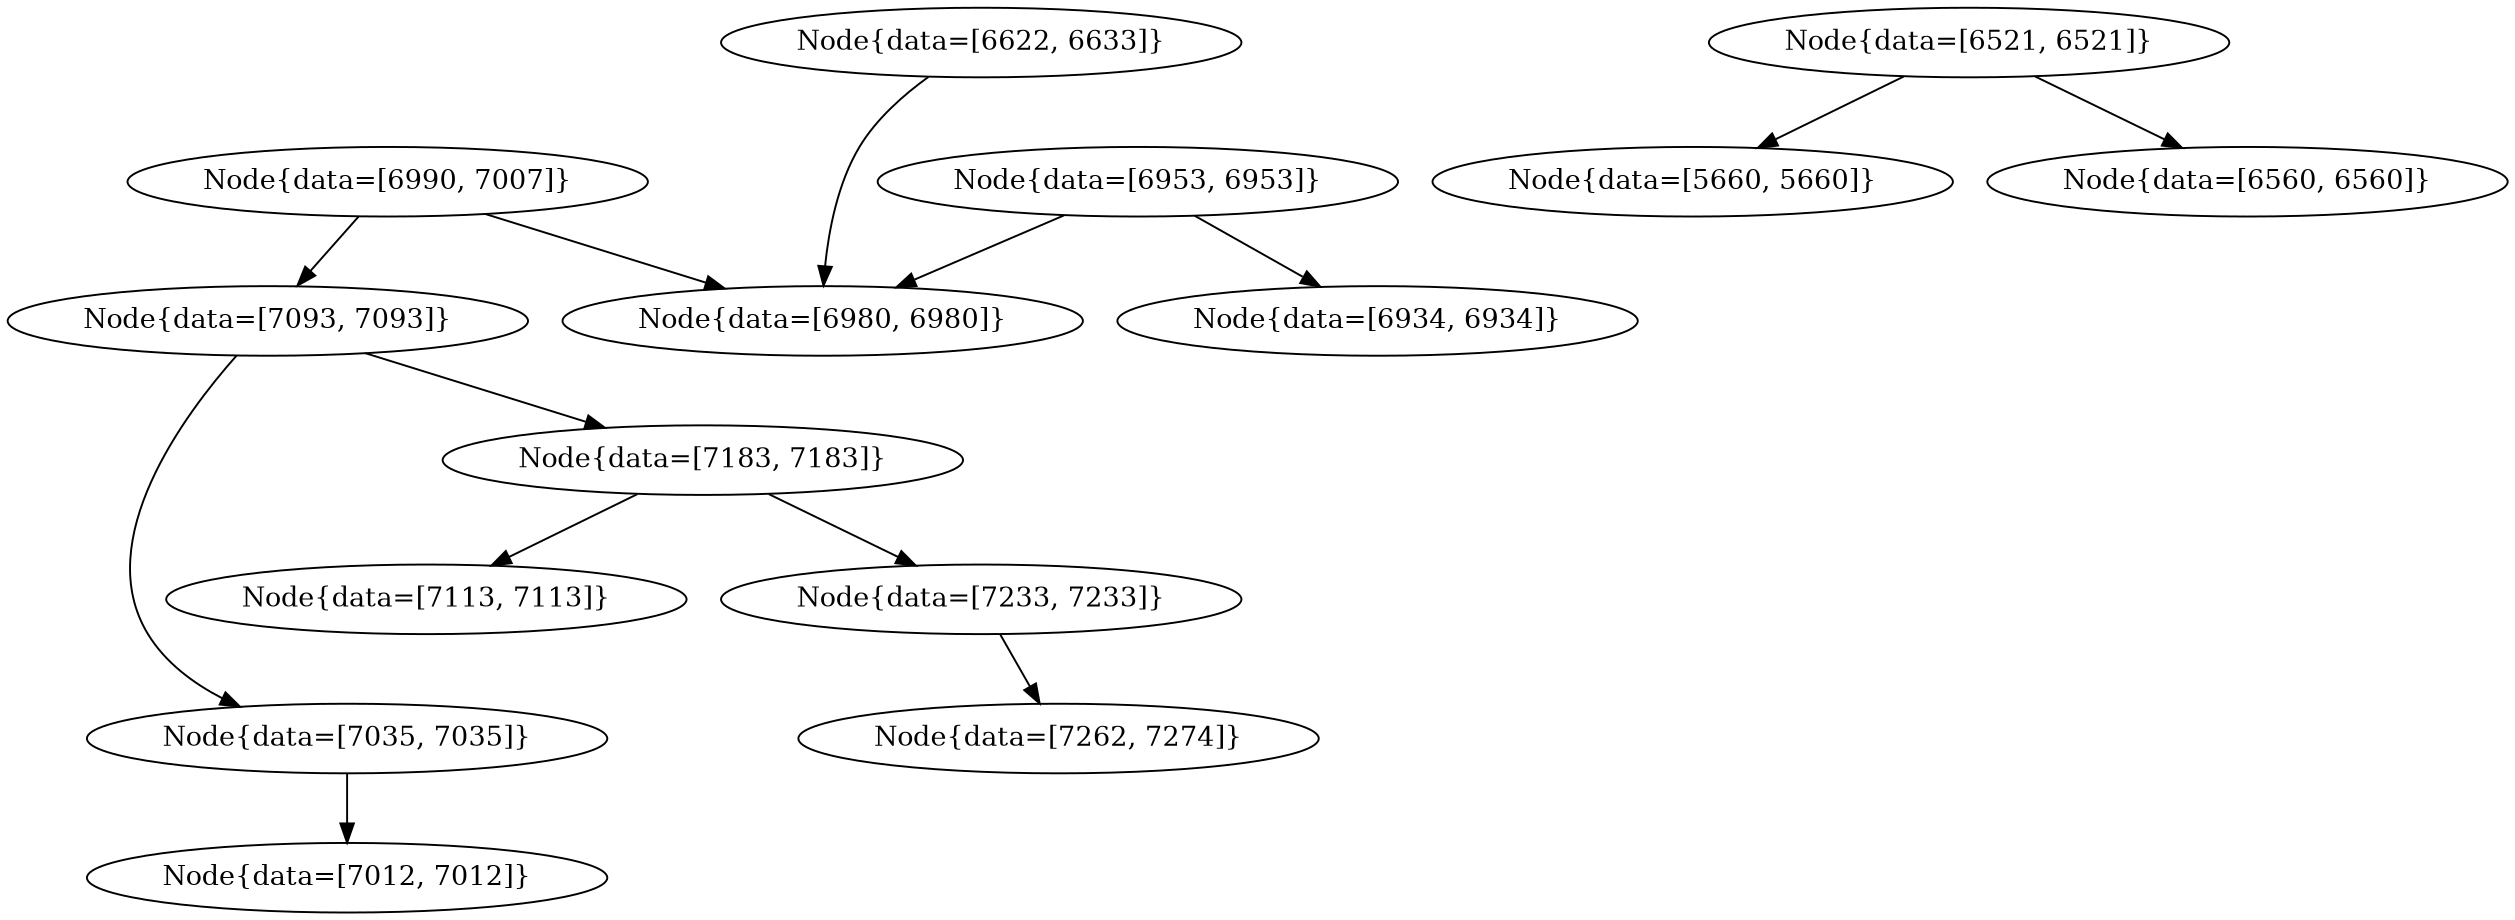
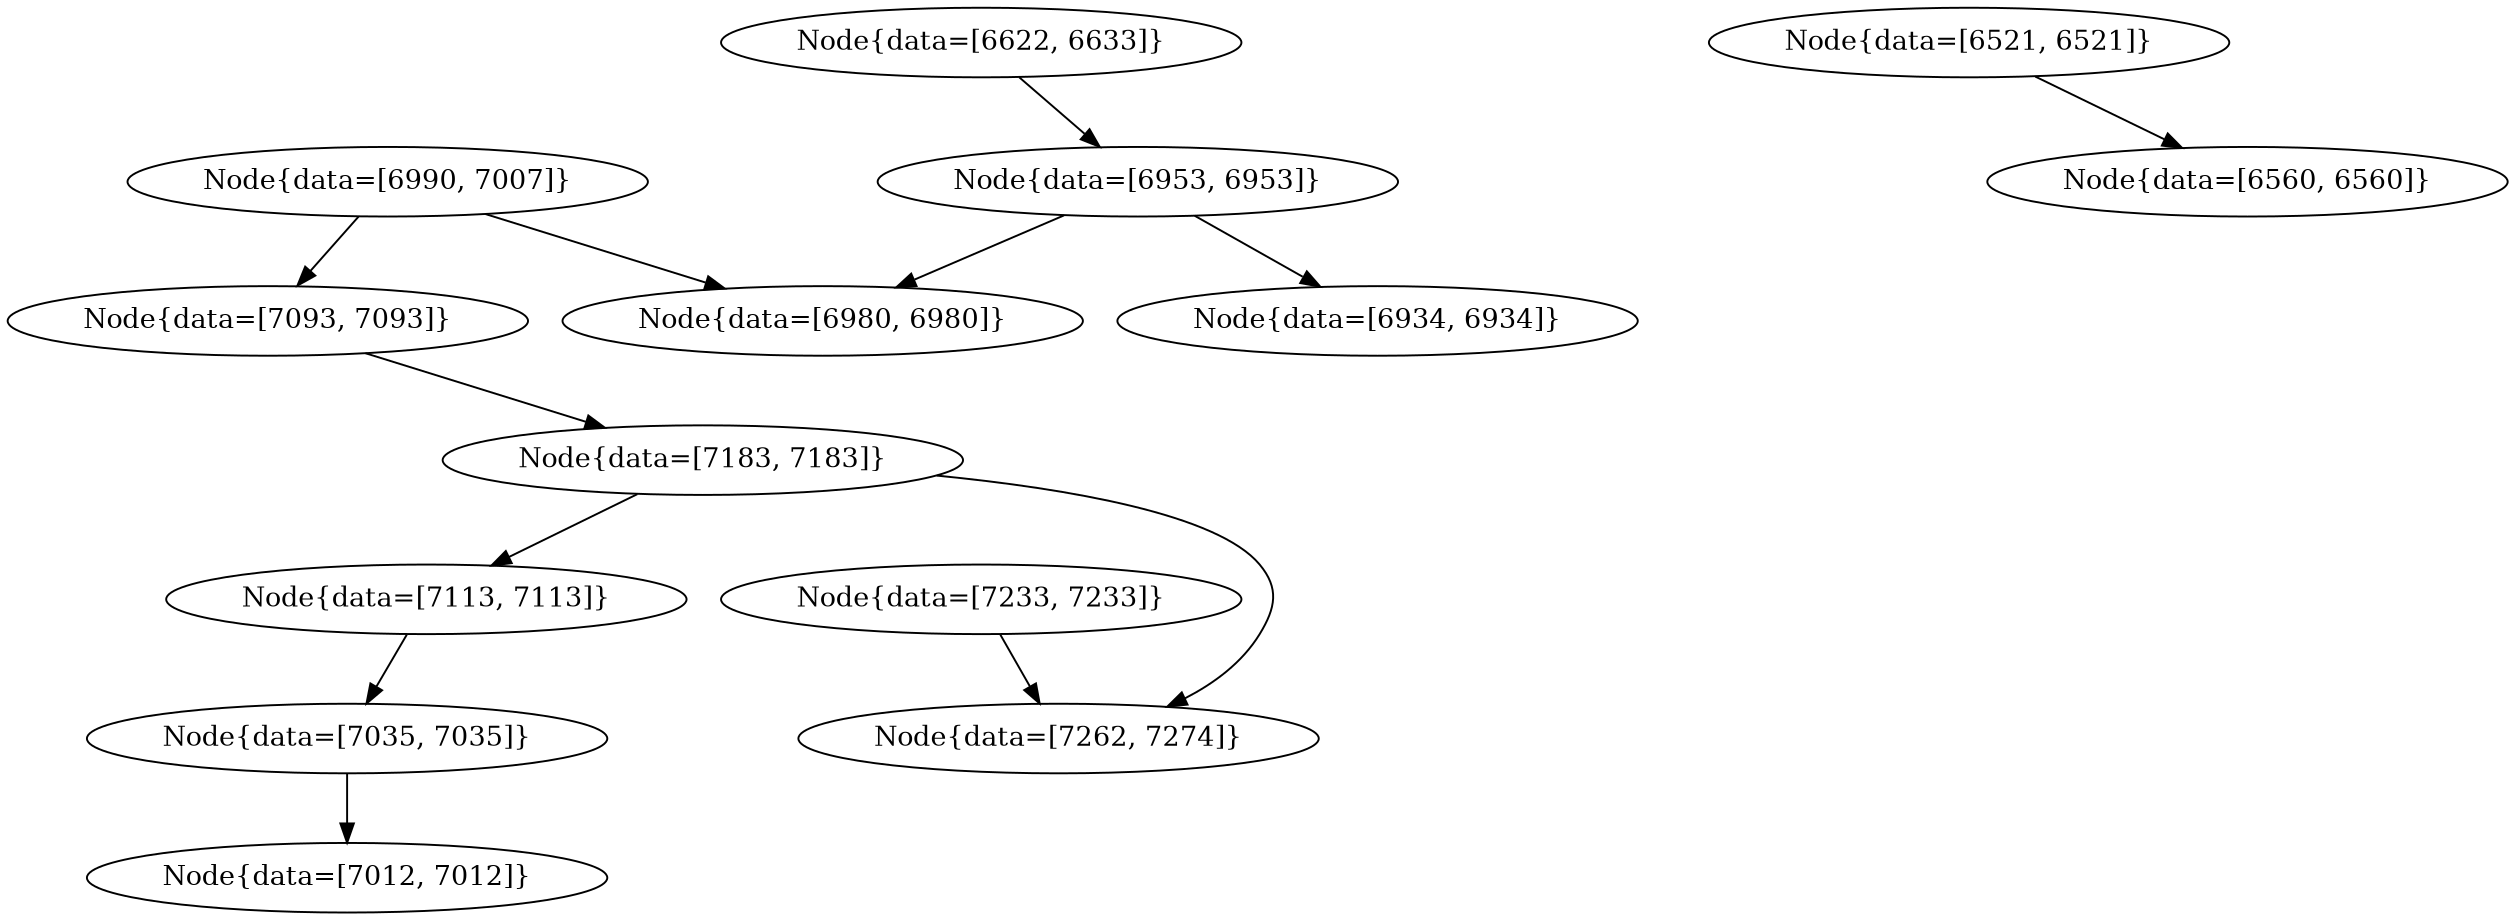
  digraph {
    n1 [label="Node{data=[6990, 7007]}"]
    n2 [label="Node{data=[7093, 7093]}"]
    n3 [label="Node{data=[6980, 6980]}"]
    n4 [label="Node{data=[6622, 6633]}"]
    n5 [label="Node{data=[6953, 6953]}"]
    n6 [label="Node{data=[7035, 7035]}"]
    n7 [label="Node{data=[7183, 7183]}"]
    n8 [label="Node{data=[6521, 6521]}"]
-   n9 [label="Node{data=[5660, 5660]}"]
    n10 [label="Node{data=[6560, 6560]}"]
    n11 [label="Node{data=[6934, 6934]}"]
    n12 [label="Node{data=[7012, 7012]}"]
    n13 [label="Node{data=[7113, 7113]}"]
    n14 [label="Node{data=[7233, 7233]}"]
    n15 [label="Node{data=[7262, 7274]}"]
    n1 -> n2
    n1 -> n3
-   n2 -> n6
+   n13 -> n6
    n2 -> n7
-   n4 -> n3
+   n4 -> n5
    n5 -> n3
    n5 -> n11
    n6 -> n12
    n7 -> n13
-   n7 -> n14
-   n8 -> n9
+   n7 -> n15
    n8 -> n10
    n14 -> n15
  }
